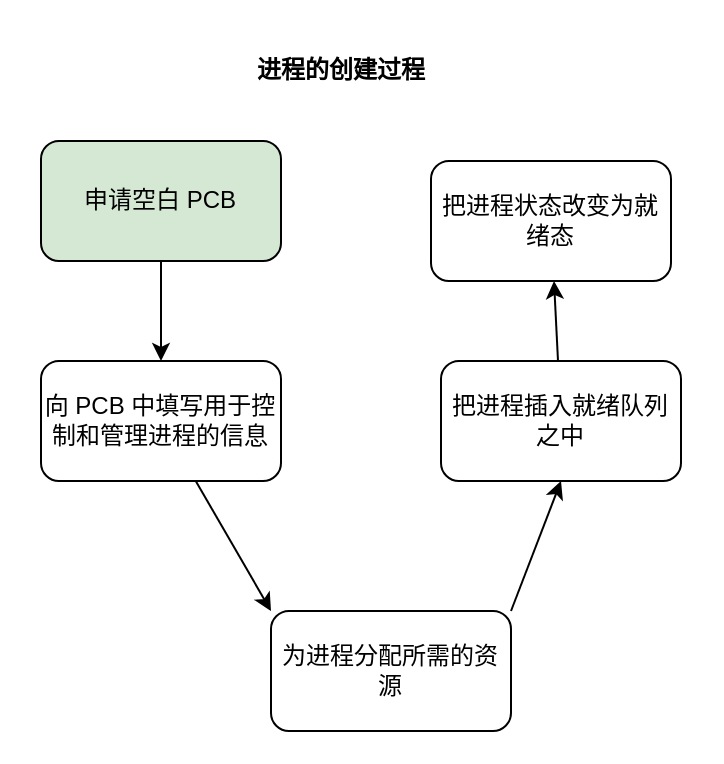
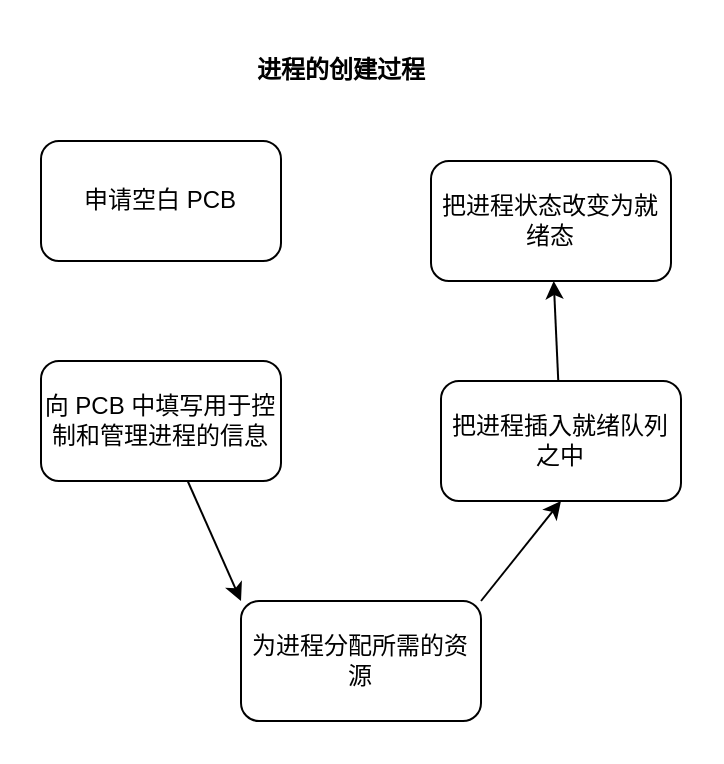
  <mxCell id="0" />
  <mxCell id="1" parent="0" />
- <mxCell id="2" value="" style="edgeStyle=none;html=1;" parent="1" source="3" target="5" edge="1"><mxGeometry relative="1" as="geometry" /></mxCell>
- <mxCell id="3" value="申请空白 PCB" style="rounded=1;whiteSpace=wrap;html=1;fillColor=#d5e8d4;" parent="1" vertex="1"><mxGeometry x="20" y="70" width="120" height="60" as="geometry" /></mxCell>
+ <mxCell id="3" value="申请空白 PCB" style="rounded=1;whiteSpace=wrap;html=1;" parent="1" vertex="1"><mxGeometry x="20" y="70" width="120" height="60" as="geometry" /></mxCell>
  <mxCell id="4" style="edgeStyle=none;html=1;entryX=0;entryY=0;entryDx=0;entryDy=0;" parent="1" source="5" target="7" edge="1"><mxGeometry relative="1" as="geometry" /></mxCell>
  <mxCell id="5" value="向 PCB 中填写用于控制和管理进程的信息" style="rounded=1;whiteSpace=wrap;html=1;" parent="1" vertex="1"><mxGeometry x="20" y="180" width="120" height="60" as="geometry" /></mxCell>
  <mxCell id="6" style="edgeStyle=none;html=1;entryX=0.5;entryY=1;entryDx=0;entryDy=0;exitX=1;exitY=0;exitDx=0;exitDy=0;" parent="1" source="7" target="10" edge="1"><mxGeometry relative="1" as="geometry" /></mxCell>
- <mxCell id="7" value="为进程分配所需的资源" style="rounded=1;whiteSpace=wrap;html=1;" parent="1" vertex="1"><mxGeometry x="135" y="305" width="120" height="60" as="geometry" /></mxCell>
+ <mxCell id="7" value="为进程分配所需的资源" style="rounded=1;whiteSpace=wrap;html=1;" parent="1" vertex="1"><mxGeometry x="120" y="300" width="120" height="60" as="geometry" /></mxCell>
  <mxCell id="8" value="把进程状态改变为就绪态" style="rounded=1;whiteSpace=wrap;html=1;" parent="1" vertex="1"><mxGeometry x="215" y="80" width="120" height="60" as="geometry" /></mxCell>
  <mxCell id="9" value="" style="edgeStyle=none;html=1;" parent="1" source="10" target="8" edge="1"><mxGeometry relative="1" as="geometry" /></mxCell>
- <mxCell id="10" value="把进程插入就绪队列之中" style="rounded=1;whiteSpace=wrap;html=1;" parent="1" vertex="1"><mxGeometry x="220" y="180" width="120" height="60" as="geometry" /></mxCell>
+ <mxCell id="10" value="把进程插入就绪队列之中" style="rounded=1;whiteSpace=wrap;html=1;" parent="1" vertex="1"><mxGeometry x="220" y="190" width="120" height="60" as="geometry" /></mxCell>
  <mxCell id="11" value="进程的创建过程" style="text;html=1;align=center;verticalAlign=middle;resizable=0;points=[];autosize=1;strokeColor=none;fillColor=none;fontStyle=1" vertex="1" parent="1"><mxGeometry x="115" y="20" width="110" height="30" as="geometry" /></mxCell>
